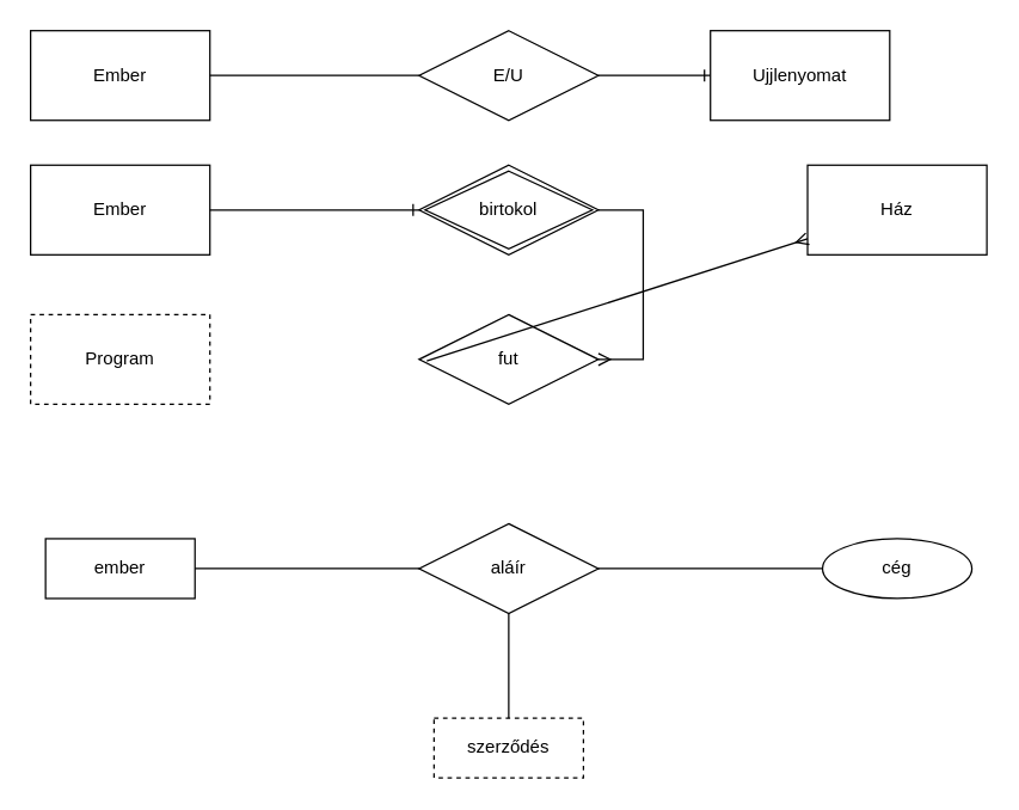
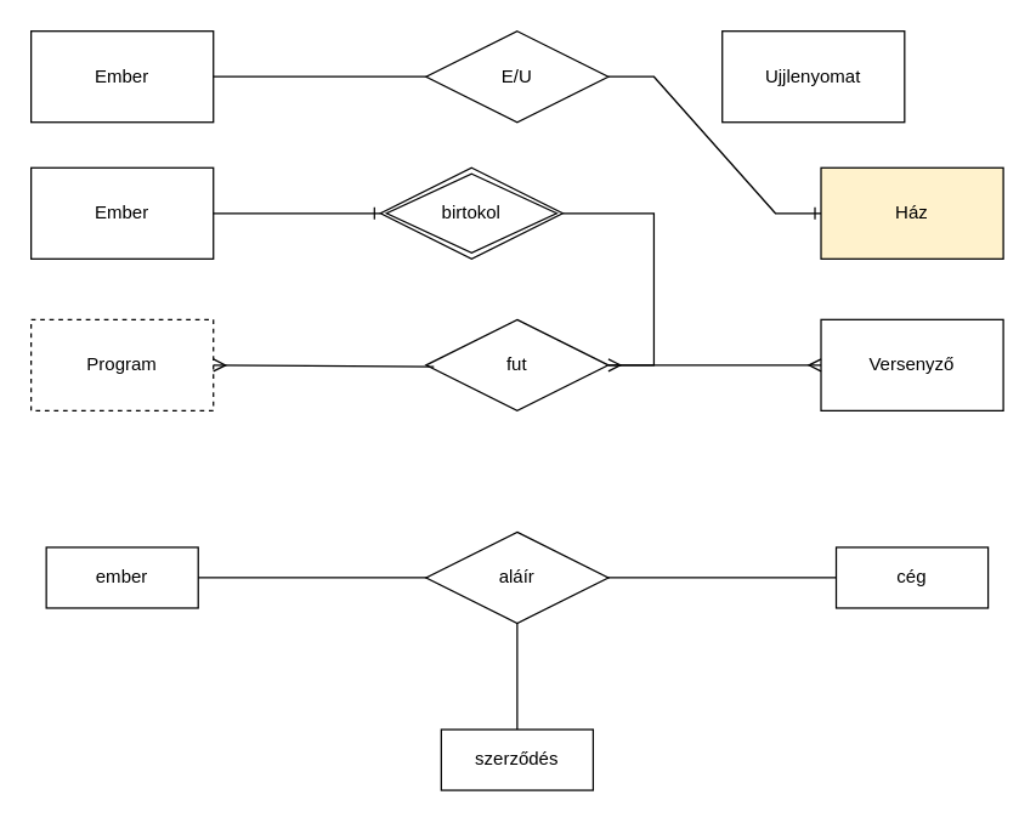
  <mxCell id="0" />
  <mxCell id="1" parent="0" />
  <mxCell id="2" value="Ember" style="rounded=0;whiteSpace=wrap;html=1;" parent="1" vertex="1"><mxGeometry x="20" y="20" width="120" height="60" as="geometry" /></mxCell>
  <mxCell id="3" value="Ujjlenyomat" style="rounded=0;whiteSpace=wrap;html=1;" parent="1" vertex="1"><mxGeometry x="475" y="20" width="120" height="60" as="geometry" /></mxCell>
  <mxCell id="4" value="E/U" style="shape=rhombus;perimeter=rhombusPerimeter;whiteSpace=wrap;html=1;align=center;" parent="1" vertex="1"><mxGeometry x="280" y="20" width="120" height="60" as="geometry" /></mxCell>
  <mxCell id="5" value="" style="endArrow=none;html=1;rounded=0;exitX=1;exitY=0.5;exitDx=0;exitDy=0;entryX=0;entryY=0.5;entryDx=0;entryDy=0;" parent="1" source="2" target="4" edge="1"><mxGeometry relative="1" as="geometry"><mxPoint x="320" y="230" as="sourcePoint" /><mxPoint x="480" y="230" as="targetPoint" /></mxGeometry></mxCell>
- <mxCell id="6" value="" style="edgeStyle=entityRelationEdgeStyle;fontSize=12;html=1;endArrow=ERone;endFill=1;rounded=0;entryX=0;entryY=0.5;entryDx=0;entryDy=0;" parent="1" source="4" target="3" edge="1"><mxGeometry width="100" height="100" relative="1" as="geometry"><mxPoint x="350" y="280" as="sourcePoint" /><mxPoint x="450" y="180" as="targetPoint" /></mxGeometry></mxCell>
+ <mxCell id="6" value="" style="edgeStyle=entityRelationEdgeStyle;fontSize=12;html=1;endArrow=ERone;endFill=1;rounded=0;" parent="1" source="4" target="9" edge="1"><mxGeometry width="100" height="100" relative="1" as="geometry"><mxPoint x="350" y="280" as="sourcePoint" /><mxPoint x="450" y="180" as="targetPoint" /></mxGeometry></mxCell>
  <mxCell id="7" value="Ember" style="rounded=0;whiteSpace=wrap;html=1;" parent="1" vertex="1"><mxGeometry x="20" y="110" width="120" height="60" as="geometry" /></mxCell>
- <mxCell id="8" value="birtokol" style="shape=rhombus;double=1;perimeter=rhombusPerimeter;whiteSpace=wrap;html=1;align=center;" parent="1" vertex="1"><mxGeometry x="280" y="110" width="120" height="60" as="geometry" /></mxCell>
- <mxCell id="9" value="Ház" style="rounded=0;whiteSpace=wrap;html=1;" parent="1" vertex="1"><mxGeometry x="540" y="110" width="120" height="60" as="geometry" /></mxCell>
+ <mxCell id="8" value="birtokol" style="shape=rhombus;double=1;perimeter=rhombusPerimeter;whiteSpace=wrap;html=1;align=center;" parent="1" vertex="1"><mxGeometry x="250" y="110" width="120" height="60" as="geometry" /></mxCell>
+ <mxCell id="9" value="Ház" style="rounded=0;whiteSpace=wrap;html=1;fillColor=#fff2cc;" parent="1" vertex="1"><mxGeometry x="540" y="110" width="120" height="60" as="geometry" /></mxCell>
  <mxCell id="10" value="" style="edgeStyle=entityRelationEdgeStyle;fontSize=12;html=1;endArrow=ERone;endFill=1;rounded=0;exitX=1;exitY=0.5;exitDx=0;exitDy=0;entryX=0;entryY=0.5;entryDx=0;entryDy=0;" parent="1" source="7" target="8" edge="1"><mxGeometry width="100" height="100" relative="1" as="geometry"><mxPoint x="350" y="230" as="sourcePoint" /><mxPoint x="450" y="130" as="targetPoint" /></mxGeometry></mxCell>
  <mxCell id="11" value="" style="edgeStyle=entityRelationEdgeStyle;fontSize=12;html=1;endArrow=ERmany;rounded=0;exitX=1;exitY=0.5;exitDx=0;exitDy=0;" parent="1" source="8" target="12" edge="1"><mxGeometry width="100" height="100" relative="1" as="geometry"><mxPoint x="310" y="180" as="sourcePoint" /><mxPoint x="410" y="80" as="targetPoint" /></mxGeometry></mxCell>
  <mxCell id="12" value="fut" style="shape=rhombus;perimeter=rhombusPerimeter;whiteSpace=wrap;html=1;align=center;" parent="1" vertex="1"><mxGeometry x="280" y="210" width="120" height="60" as="geometry" /></mxCell>
  <mxCell id="13" value="Program" style="rounded=0;whiteSpace=wrap;html=1;dashed=1;" parent="1" vertex="1"><mxGeometry x="20" y="210" width="120" height="60" as="geometry" /></mxCell>
- <mxCell id="16" value="" style="fontSize=12;html=1;endArrow=ERmany;rounded=0;exitX=0.043;exitY=0.516;exitDx=0;exitDy=0;exitPerimeter=0;" parent="1" source="12" target="9" edge="1"><mxGeometry width="100" height="100" relative="1" as="geometry"><mxPoint x="310" y="360" as="sourcePoint" /><mxPoint x="410" y="260" as="targetPoint" /></mxGeometry></mxCell>
- <mxCell id="17" value="szerződés" style="whiteSpace=wrap;html=1;align=center;dashed=1;" parent="1" vertex="1"><mxGeometry x="290" y="480" width="100" height="40" as="geometry" /></mxCell>
- <mxCell id="18" value="cég" style="ellipse;whiteSpace=wrap;html=1;align=center;" parent="1" vertex="1"><mxGeometry x="550" y="360" width="100" height="40" as="geometry" /></mxCell>
+ <mxCell id="14" value="Versenyző" style="rounded=0;whiteSpace=wrap;html=1;" parent="1" vertex="1"><mxGeometry x="540" y="210" width="120" height="60" as="geometry" /></mxCell>
+ <mxCell id="15" value="" style="edgeStyle=entityRelationEdgeStyle;fontSize=12;html=1;endArrow=ERmany;rounded=0;exitX=1;exitY=0.5;exitDx=0;exitDy=0;entryX=0;entryY=0.5;entryDx=0;entryDy=0;" parent="1" source="12" target="14" edge="1"><mxGeometry width="100" height="100" relative="1" as="geometry"><mxPoint x="310" y="360" as="sourcePoint" /><mxPoint x="410" y="260" as="targetPoint" /></mxGeometry></mxCell>
+ <mxCell id="16" value="" style="fontSize=12;html=1;endArrow=ERmany;rounded=0;exitX=0.043;exitY=0.516;exitDx=0;exitDy=0;exitPerimeter=0;entryX=1;entryY=0.5;entryDx=0;entryDy=0;" parent="1" source="12" target="13" edge="1"><mxGeometry width="100" height="100" relative="1" as="geometry"><mxPoint x="310" y="360" as="sourcePoint" /><mxPoint x="410" y="260" as="targetPoint" /></mxGeometry></mxCell>
+ <mxCell id="17" value="szerződés" style="whiteSpace=wrap;html=1;align=center;" parent="1" vertex="1"><mxGeometry x="290" y="480" width="100" height="40" as="geometry" /></mxCell>
+ <mxCell id="18" value="cég" style="whiteSpace=wrap;html=1;align=center;" parent="1" vertex="1"><mxGeometry x="550" y="360" width="100" height="40" as="geometry" /></mxCell>
  <mxCell id="19" value="ember" style="whiteSpace=wrap;html=1;align=center;" parent="1" vertex="1"><mxGeometry x="30" y="360" width="100" height="40" as="geometry" /></mxCell>
  <mxCell id="20" value="" style="endArrow=none;html=1;rounded=0;entryX=0.5;entryY=0;entryDx=0;entryDy=0;exitX=0.5;exitY=1;exitDx=0;exitDy=0;" parent="1" target="17" edge="1"><mxGeometry relative="1" as="geometry"><mxPoint x="340" y="400" as="sourcePoint" /><mxPoint x="420" y="250" as="targetPoint" /></mxGeometry></mxCell>
  <mxCell id="21" value="" style="endArrow=none;html=1;rounded=0;entryX=0;entryY=0.5;entryDx=0;entryDy=0;exitX=1;exitY=0.5;exitDx=0;exitDy=0;" parent="1" source="19" edge="1"><mxGeometry relative="1" as="geometry"><mxPoint x="260" y="250" as="sourcePoint" /><mxPoint x="290" y="380" as="targetPoint" /></mxGeometry></mxCell>
  <mxCell id="22" value="" style="endArrow=none;html=1;rounded=0;entryX=0;entryY=0.5;entryDx=0;entryDy=0;exitX=1;exitY=0.5;exitDx=0;exitDy=0;" parent="1" target="18" edge="1"><mxGeometry relative="1" as="geometry"><mxPoint x="390" y="380" as="sourcePoint" /><mxPoint x="420" y="250" as="targetPoint" /></mxGeometry></mxCell>
  <mxCell id="23" value="aláír" style="shape=rhombus;perimeter=rhombusPerimeter;whiteSpace=wrap;html=1;align=center;" parent="1" vertex="1"><mxGeometry x="280" y="350" width="120" height="60" as="geometry" /></mxCell>
